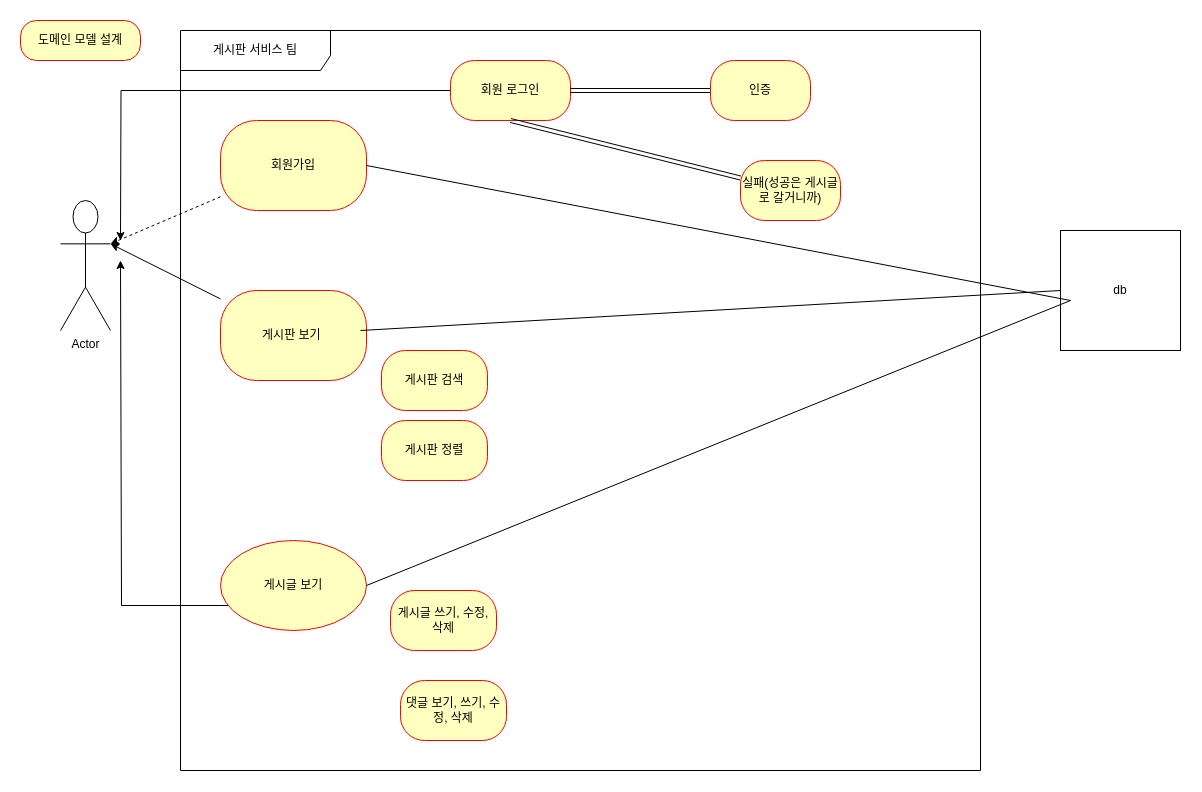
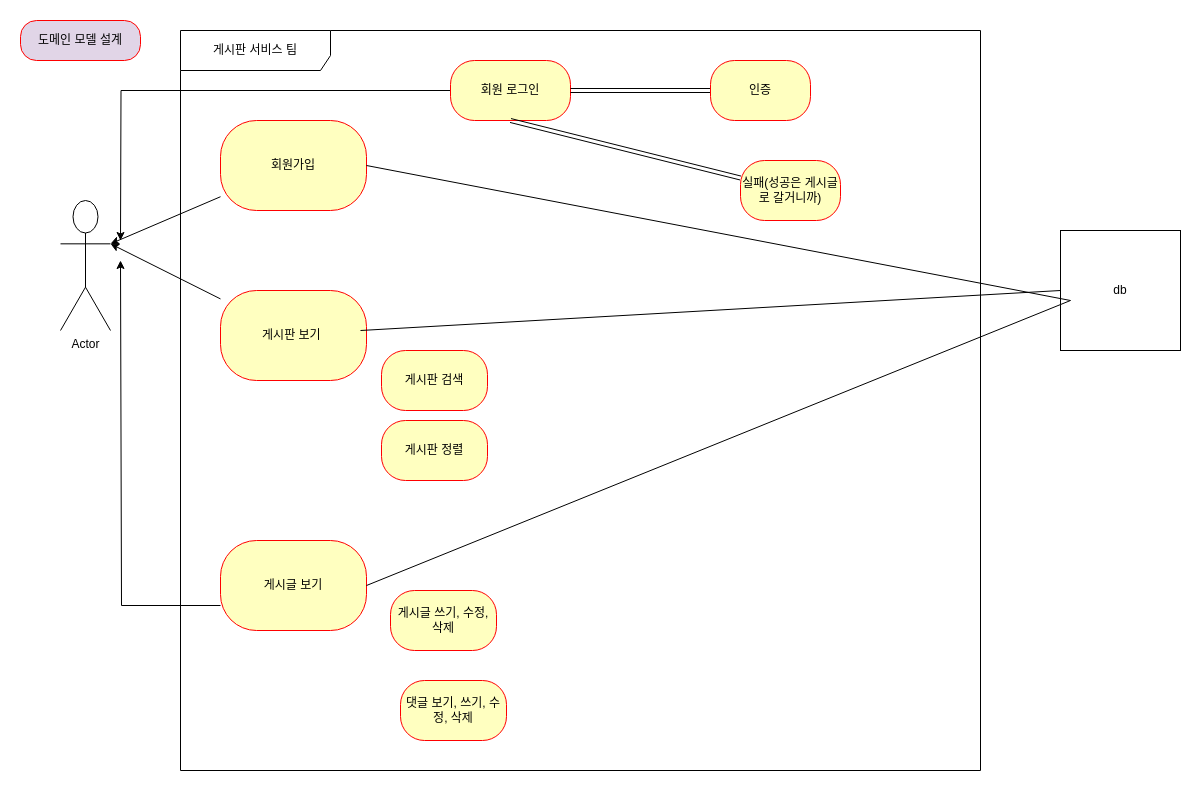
  <mxCell id="0" />
  <mxCell id="1" parent="0" />
  <mxCell id="2" value="Actor" style="shape=umlActor;verticalLabelPosition=bottom;verticalAlign=top;html=1;" parent="1" vertex="1"><mxGeometry x="60" y="200" width="50" height="130" as="geometry" /></mxCell>
  <mxCell id="3" value="게시판 서비스 팀" style="shape=umlFrame;whiteSpace=wrap;html=1;pointerEvents=0;width=150;height=40;" parent="1" vertex="1"><mxGeometry x="180" y="30" width="800" height="740" as="geometry" /></mxCell>
  <mxCell id="4" value="회원가입" style="rounded=1;whiteSpace=wrap;html=1;arcSize=40;fontColor=#000000;fillColor=#ffffc0;strokeColor=#ff0000;" parent="1" vertex="1"><mxGeometry x="220" y="120" width="146" height="90" as="geometry" /></mxCell>
- <mxCell id="5" value="도메인 모델 설계" style="rounded=1;whiteSpace=wrap;html=1;arcSize=40;fontColor=#000000;fillColor=#ffffc0;strokeColor=#ff0000;" parent="1" vertex="1"><mxGeometry y="20" width="120" height="40" as="geometry" x="20" /></mxCell>
+ <mxCell id="5" value="도메인 모델 설계" style="rounded=1;whiteSpace=wrap;html=1;arcSize=40;fontColor=#000000;fillColor=#e1d5e7;strokeColor=#ff0000;" parent="1" vertex="1"><mxGeometry y="20" width="120" height="40" as="geometry" x="20" /></mxCell>
  <mxCell id="6" value="게시판 보기&amp;nbsp;&lt;span style=&quot;color: rgba(0, 0, 0, 0); font-family: monospace; font-size: 0px; text-align: start; text-wrap: nowrap;&quot;&gt;%3CmxGraphModel%3E%3Croot%3E%3CmxCell%20id%3D%220%22%2F%3E%3CmxCell%20id%3D%221%22%20parent%3D%220%22%2F%3E%3CmxCell%20id%3D%222%22%20value%3D%22%ED%9A%8C%EC%9B%90%EA%B0%80%EC%9E%85%22%20style%3D%22rounded%3D1%3BwhiteSpace%3Dwrap%3Bhtml%3D1%3BarcSize%3D40%3BfontColor%3D%23000000%3BfillColor%3D%23ffffc0%3BstrokeColor%3D%23ff0000%3B%22%20vertex%3D%221%22%20parent%3D%221%22%3E%3CmxGeometry%20x%3D%22210%22%20y%3D%22160%22%20width%3D%22146%22%20height%3D%2290%22%20as%3D%22geometry%22%2F%3E%3C%2FmxCell%3E%3C%2Froot%3E%3C%2FmxGraphModel%3E&lt;/span&gt;" style="rounded=1;whiteSpace=wrap;html=1;arcSize=40;fontColor=#000000;fillColor=#ffffc0;strokeColor=#ff0000;" parent="1" vertex="1"><mxGeometry x="220" y="290" width="146" height="90" as="geometry" /></mxCell>
  <mxCell id="7" style="edgeStyle=orthogonalEdgeStyle;rounded=0;orthogonalLoop=1;jettySize=auto;html=1;" parent="1" source="8" edge="1"><mxGeometry relative="1" as="geometry"><mxPoint x="120" y="260" as="targetPoint" /><Array as="points"><mxPoint x="121" y="605" /></Array></mxGeometry></mxCell>
- <mxCell id="8" value="게시글 보기" style="ellipse;whiteSpace=wrap;html=1;arcSize=40;fontColor=#000000;fillColor=#ffffc0;strokeColor=#ff0000;" parent="1" vertex="1"><mxGeometry x="220" y="540" width="146" height="90" as="geometry" /></mxCell>
+ <mxCell id="8" value="게시글 보기" style="rounded=1;whiteSpace=wrap;html=1;arcSize=40;fontColor=#000000;fillColor=#ffffc0;strokeColor=#ff0000;" parent="1" vertex="1"><mxGeometry x="220" y="540" width="146" height="90" as="geometry" /></mxCell>
  <mxCell id="9" style="edgeStyle=orthogonalEdgeStyle;rounded=0;orthogonalLoop=1;jettySize=auto;html=1;" parent="1" source="10" edge="1"><mxGeometry relative="1" as="geometry"><mxPoint x="120" y="240" as="targetPoint" /></mxGeometry></mxCell>
  <mxCell id="10" value="회원 로그인" style="rounded=1;whiteSpace=wrap;html=1;arcSize=40;fontColor=#000000;fillColor=#ffffc0;strokeColor=#ff0000;" parent="1" vertex="1"><mxGeometry x="450" y="60" width="120" height="60" as="geometry" /></mxCell>
  <mxCell id="11" style="edgeStyle=orthogonalEdgeStyle;shape=link;rounded=0;orthogonalLoop=1;jettySize=auto;html=1;exitX=0;exitY=0.5;exitDx=0;exitDy=0;" parent="1" source="12" target="10" edge="1"><mxGeometry relative="1" as="geometry" /></mxCell>
  <mxCell id="12" value="인증" style="rounded=1;whiteSpace=wrap;html=1;arcSize=40;fontColor=#000000;fillColor=#ffffc0;strokeColor=#ff0000;" parent="1" vertex="1"><mxGeometry x="710" y="60" width="100" height="60" as="geometry" /></mxCell>
  <mxCell id="13" style="shape=link;rounded=0;orthogonalLoop=1;jettySize=auto;html=1;entryX=0.5;entryY=1;entryDx=0;entryDy=0;" parent="1" source="14" target="10" edge="1"><mxGeometry relative="1" as="geometry" /></mxCell>
  <mxCell id="14" value="실패(성공은 게시글로 갈거니까)" style="rounded=1;whiteSpace=wrap;html=1;arcSize=40;fontColor=#000000;fillColor=#ffffc0;strokeColor=#ff0000;" parent="1" vertex="1"><mxGeometry x="740" y="160" width="100" height="60" as="geometry" /></mxCell>
  <mxCell id="15" value="게시판 검색" style="rounded=1;whiteSpace=wrap;html=1;arcSize=40;fontColor=#000000;fillColor=#ffffc0;strokeColor=#ff0000;" parent="1" vertex="1"><mxGeometry x="381" y="350" width="106" height="60" as="geometry" /></mxCell>
  <mxCell id="16" value="게시판 정렬" style="rounded=1;whiteSpace=wrap;html=1;arcSize=40;fontColor=#000000;fillColor=#ffffc0;strokeColor=#ff0000;" parent="1" vertex="1"><mxGeometry x="381" y="420" width="106" height="60" as="geometry" /></mxCell>
  <mxCell id="17" value="게시글 쓰기, 수정, 삭제" style="rounded=1;whiteSpace=wrap;html=1;arcSize=40;fontColor=#000000;fillColor=#ffffc0;strokeColor=#ff0000;" parent="1" vertex="1"><mxGeometry x="390" y="590" width="106" height="60" as="geometry" /></mxCell>
  <mxCell id="18" value="댓글 보기, 쓰기, 수정, 삭제" style="rounded=1;whiteSpace=wrap;html=1;arcSize=40;fontColor=#000000;fillColor=#ffffc0;strokeColor=#ff0000;" parent="1" vertex="1"><mxGeometry x="400" y="680" width="106" height="60" as="geometry" /></mxCell>
- <mxCell id="19" style="rounded=0;orthogonalLoop=1;jettySize=auto;html=1;entryX=1;entryY=0.333;entryDx=0;entryDy=0;entryPerimeter=0;dashed=1;" parent="1" source="4" target="2" edge="1"><mxGeometry relative="1" as="geometry" /></mxCell>
+ <mxCell id="19" style="rounded=0;orthogonalLoop=1;jettySize=auto;html=1;entryX=1;entryY=0.333;entryDx=0;entryDy=0;entryPerimeter=0;" parent="1" source="4" target="2" edge="1"><mxGeometry relative="1" as="geometry" /></mxCell>
  <mxCell id="20" style="rounded=0;orthogonalLoop=1;jettySize=auto;html=1;entryX=1;entryY=0.333;entryDx=0;entryDy=0;entryPerimeter=0;" parent="1" source="6" target="2" edge="1"><mxGeometry relative="1" as="geometry" /></mxCell>
  <mxCell id="21" value="db" style="whiteSpace=wrap;html=1;aspect=fixed;" vertex="1" parent="1"><mxGeometry x="1060" y="230" width="120" height="120" as="geometry" /></mxCell>
  <mxCell id="22" value="" style="endArrow=none;html=1;rounded=0;entryX=0;entryY=0.5;entryDx=0;entryDy=0;" edge="1" parent="1" target="21"><mxGeometry width="50" height="50" relative="1" as="geometry"><mxPoint x="360" y="330" as="sourcePoint" /><mxPoint x="410" y="280" as="targetPoint" /></mxGeometry></mxCell>
  <mxCell id="23" value="" style="endArrow=none;html=1;rounded=0;entryX=0;entryY=0.5;entryDx=0;entryDy=0;exitX=1;exitY=0.5;exitDx=0;exitDy=0;" edge="1" parent="1" source="8"><mxGeometry width="50" height="50" relative="1" as="geometry"><mxPoint x="370" y="340" as="sourcePoint" /><mxPoint x="1070" y="300" as="targetPoint" /></mxGeometry></mxCell>
  <mxCell id="24" value="" style="endArrow=none;html=1;rounded=0;entryX=0;entryY=0.5;entryDx=0;entryDy=0;exitX=1;exitY=0.5;exitDx=0;exitDy=0;" edge="1" parent="1" source="4"><mxGeometry width="50" height="50" relative="1" as="geometry"><mxPoint x="370" y="340" as="sourcePoint" /><mxPoint x="1070" y="300" as="targetPoint" /></mxGeometry></mxCell>
